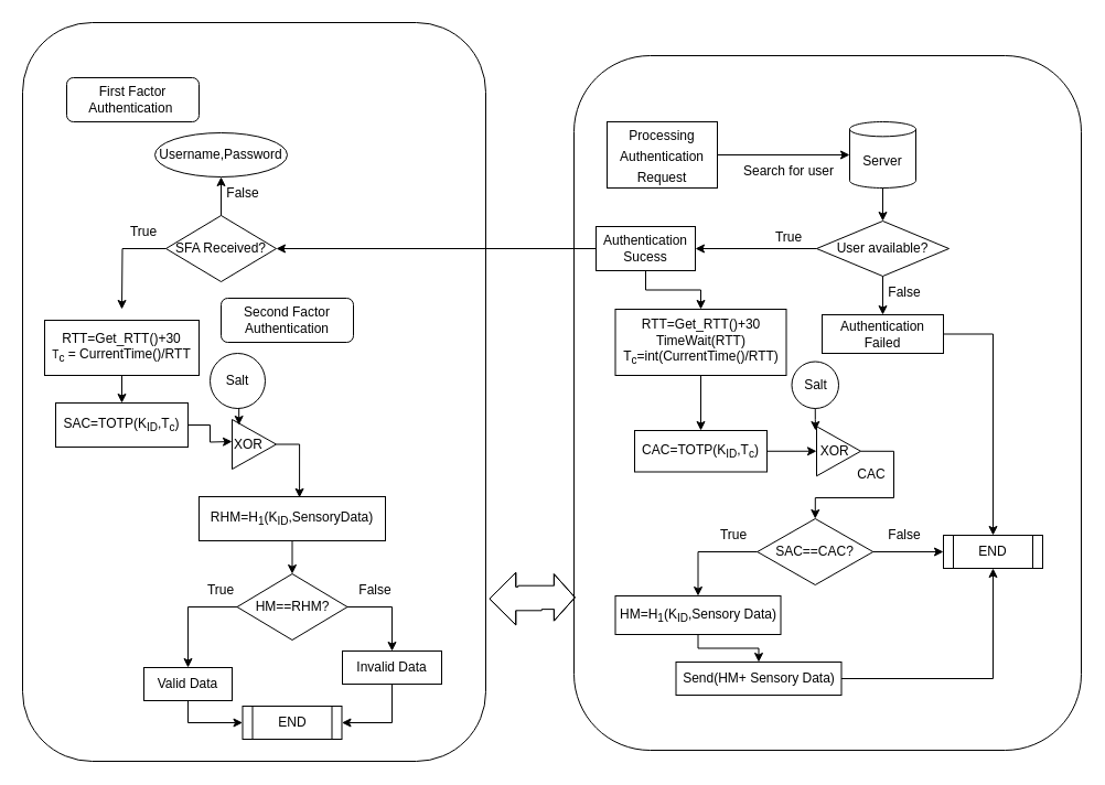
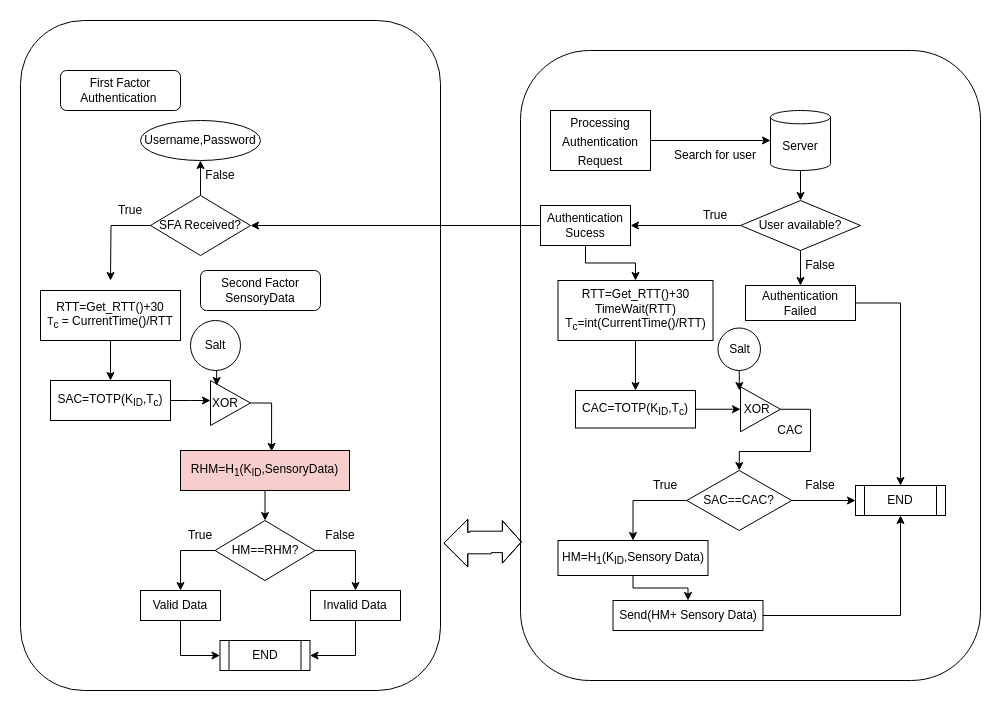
  <mxCell id="0" />
  <mxCell id="1" parent="0" />
  <mxCell id="2" value="" style="rounded=1;whiteSpace=wrap;html=1;fontSize=12;" vertex="1" parent="1"><mxGeometry x="520" y="50" width="460" height="630" as="geometry" /></mxCell>
  <mxCell id="3" value="" style="rounded=1;whiteSpace=wrap;html=1;" vertex="1" parent="1"><mxGeometry x="20" y="20" width="420" height="670" as="geometry" /></mxCell>
  <mxCell id="4" value="First Factor Authentication&amp;nbsp;" style="rounded=1;whiteSpace=wrap;html=1;" vertex="1" parent="1"><mxGeometry x="60" y="70" width="120" height="40" as="geometry" /></mxCell>
  <mxCell id="5" value="Username,Password" style="ellipse;whiteSpace=wrap;html=1;" vertex="1" parent="1"><mxGeometry x="140" y="120" width="120" height="40" as="geometry" /></mxCell>
  <mxCell id="6" value="SFA Received?" style="rhombus;whiteSpace=wrap;html=1;" vertex="1" parent="1"><mxGeometry x="150" y="195" width="100" height="60" as="geometry" /></mxCell>
  <mxCell id="7" value="" style="endArrow=classic;html=1;rounded=0;edgeStyle=orthogonalEdgeStyle;exitX=0.5;exitY=0;exitDx=0;exitDy=0;entryX=0.5;entryY=1;entryDx=0;entryDy=0;" edge="1" parent="1" source="6" target="5"><mxGeometry width="50" height="50" relative="1" as="geometry"><mxPoint x="270" y="270" as="sourcePoint" /><mxPoint x="320" y="220" as="targetPoint" /></mxGeometry></mxCell>
  <mxCell id="8" value="False" style="text;html=1;strokeColor=none;fillColor=none;align=center;verticalAlign=middle;whiteSpace=wrap;rounded=0;" vertex="1" parent="1"><mxGeometry x="190" y="160" width="60" height="30" as="geometry" /></mxCell>
  <mxCell id="9" value="RTT=Get_RTT()+30&lt;br&gt;&lt;span style=&quot;font-size: 10px&quot;&gt;T&lt;/span&gt;&lt;sub&gt;c&lt;/sub&gt;&amp;nbsp;= CurrentTime()/RTT" style="rounded=0;whiteSpace=wrap;html=1;" vertex="1" parent="1"><mxGeometry x="40" y="290" width="140" height="50" as="geometry" /></mxCell>
  <mxCell id="10" value="" style="endArrow=classic;html=1;rounded=0;edgeStyle=orthogonalEdgeStyle;exitX=0;exitY=0.5;exitDx=0;exitDy=0;" edge="1" parent="1" source="6"><mxGeometry width="50" height="50" relative="1" as="geometry"><mxPoint x="270" y="260" as="sourcePoint" /><mxPoint x="110" y="280" as="targetPoint" /></mxGeometry></mxCell>
  <mxCell id="11" value="True" style="text;html=1;strokeColor=none;fillColor=none;align=center;verticalAlign=middle;whiteSpace=wrap;rounded=0;" vertex="1" parent="1"><mxGeometry x="100" y="195" width="60" height="30" as="geometry" /></mxCell>
- <mxCell id="12" value="Second Factor Authentication" style="rounded=1;whiteSpace=wrap;html=1;" vertex="1" parent="1"><mxGeometry x="200" y="270" width="120" height="40" as="geometry" /></mxCell>
- <mxCell id="13" value="SAC=TOTP(K&lt;sub&gt;ID&lt;/sub&gt;,T&lt;sub&gt;c&lt;/sub&gt;)" style="rounded=0;whiteSpace=wrap;html=1;" vertex="1" parent="1"><mxGeometry x="50" y="365" width="120" height="40" as="geometry" /></mxCell>
+ <mxCell id="12" value="Second Factor SensoryData" style="rounded=1;whiteSpace=wrap;html=1;" vertex="1" parent="1"><mxGeometry x="200" y="270" width="120" height="40" as="geometry" /></mxCell>
+ <mxCell id="13" value="SAC=TOTP(K&lt;sub&gt;ID&lt;/sub&gt;,T&lt;sub&gt;c&lt;/sub&gt;)" style="rounded=0;whiteSpace=wrap;html=1;" vertex="1" parent="1"><mxGeometry x="50" y="380" width="120" height="40" as="geometry" /></mxCell>
  <mxCell id="14" value="" style="endArrow=classic;html=1;rounded=0;edgeStyle=orthogonalEdgeStyle;exitX=0.5;exitY=1;exitDx=0;exitDy=0;entryX=0.5;entryY=0;entryDx=0;entryDy=0;" edge="1" parent="1" source="9" target="13"><mxGeometry width="50" height="50" relative="1" as="geometry"><mxPoint x="270" y="410" as="sourcePoint" /><mxPoint x="320" y="360" as="targetPoint" /></mxGeometry></mxCell>
  <mxCell id="15" value="XOR&amp;nbsp; &amp;nbsp;" style="triangle;whiteSpace=wrap;html=1;" vertex="1" parent="1"><mxGeometry x="210" y="380" width="40" height="45" as="geometry" /></mxCell>
  <mxCell id="16" value="Salt" style="ellipse;whiteSpace=wrap;html=1;aspect=fixed;" vertex="1" parent="1"><mxGeometry x="190" y="320" width="50" height="50" as="geometry" /></mxCell>
  <mxCell id="17" value="" style="endArrow=classic;html=1;rounded=0;edgeStyle=orthogonalEdgeStyle;exitX=0.5;exitY=1;exitDx=0;exitDy=0;entryX=0.154;entryY=0.111;entryDx=0;entryDy=0;entryPerimeter=0;" edge="1" parent="1" source="16" target="15"><mxGeometry width="50" height="50" relative="1" as="geometry"><mxPoint x="270" y="410" as="sourcePoint" /><mxPoint x="215" y="380" as="targetPoint" /></mxGeometry></mxCell>
  <mxCell id="18" value="" style="endArrow=classic;html=1;rounded=0;edgeStyle=orthogonalEdgeStyle;exitX=1;exitY=0.5;exitDx=0;exitDy=0;" edge="1" parent="1" source="13"><mxGeometry width="50" height="50" relative="1" as="geometry"><mxPoint x="270" y="410" as="sourcePoint" /><mxPoint x="210" y="400" as="targetPoint" /></mxGeometry></mxCell>
- <mxCell id="19" value="RHM=H&lt;sub&gt;1&lt;/sub&gt;(K&lt;sub&gt;ID&lt;/sub&gt;,SensoryData)" style="rounded=0;whiteSpace=wrap;html=1;" vertex="1" parent="1"><mxGeometry x="180" y="450" width="169" height="40" as="geometry" /></mxCell>
+ <mxCell id="19" value="RHM=H&lt;sub&gt;1&lt;/sub&gt;(K&lt;sub&gt;ID&lt;/sub&gt;,SensoryData)" style="rounded=0;whiteSpace=wrap;html=1;fillColor=#f8cecc;" vertex="1" parent="1"><mxGeometry x="180" y="450" width="169" height="40" as="geometry" /></mxCell>
  <mxCell id="20" value="" style="endArrow=classic;html=1;rounded=0;edgeStyle=orthogonalEdgeStyle;exitX=1;exitY=0.5;exitDx=0;exitDy=0;entryX=0.539;entryY=0.021;entryDx=0;entryDy=0;entryPerimeter=0;" edge="1" parent="1" source="15" target="19"><mxGeometry width="50" height="50" relative="1" as="geometry"><mxPoint x="270" y="410" as="sourcePoint" /><mxPoint x="320" y="360" as="targetPoint" /></mxGeometry></mxCell>
  <mxCell id="21" value="HM==RHM?" style="rhombus;whiteSpace=wrap;html=1;" vertex="1" parent="1"><mxGeometry x="214.5" y="520" width="100" height="60" as="geometry" /></mxCell>
  <mxCell id="22" value="" style="endArrow=classic;html=1;rounded=0;edgeStyle=orthogonalEdgeStyle;exitX=0.5;exitY=1;exitDx=0;exitDy=0;entryX=0.5;entryY=0;entryDx=0;entryDy=0;" edge="1" parent="1" source="19" target="21"><mxGeometry width="50" height="50" relative="1" as="geometry"><mxPoint x="270" y="580" as="sourcePoint" /><mxPoint x="320" y="530" as="targetPoint" /></mxGeometry></mxCell>
- <mxCell id="23" value="Valid Data" style="rounded=0;whiteSpace=wrap;html=1;" vertex="1" parent="1"><mxGeometry x="130" y="605" width="80" height="30" as="geometry" /></mxCell>
+ <mxCell id="23" value="Valid Data" style="rounded=0;whiteSpace=wrap;html=1;" vertex="1" parent="1"><mxGeometry x="140" y="590" width="80" height="30" as="geometry" /></mxCell>
  <mxCell id="24" value="Invalid Data" style="rounded=0;whiteSpace=wrap;html=1;" vertex="1" parent="1"><mxGeometry x="310" y="590" width="90" height="30" as="geometry" /></mxCell>
  <mxCell id="25" value="" style="endArrow=classic;html=1;rounded=0;edgeStyle=orthogonalEdgeStyle;exitX=0;exitY=0.5;exitDx=0;exitDy=0;entryX=0.5;entryY=0;entryDx=0;entryDy=0;" edge="1" parent="1" source="21" target="23"><mxGeometry width="50" height="50" relative="1" as="geometry"><mxPoint x="270" y="580" as="sourcePoint" /><mxPoint x="320" y="530" as="targetPoint" /></mxGeometry></mxCell>
  <mxCell id="26" value="" style="endArrow=classic;html=1;rounded=0;edgeStyle=orthogonalEdgeStyle;exitX=1;exitY=0.5;exitDx=0;exitDy=0;entryX=0.5;entryY=0;entryDx=0;entryDy=0;" edge="1" parent="1" source="21" target="24"><mxGeometry width="50" height="50" relative="1" as="geometry"><mxPoint x="270" y="580" as="sourcePoint" /><mxPoint x="320" y="530" as="targetPoint" /></mxGeometry></mxCell>
  <mxCell id="27" value="True" style="text;html=1;strokeColor=none;fillColor=none;align=center;verticalAlign=middle;whiteSpace=wrap;rounded=0;" vertex="1" parent="1"><mxGeometry x="170" y="520" width="60" height="30" as="geometry" /></mxCell>
  <mxCell id="28" value="False" style="text;html=1;strokeColor=none;fillColor=none;align=center;verticalAlign=middle;whiteSpace=wrap;rounded=0;" vertex="1" parent="1"><mxGeometry x="310" y="520" width="60" height="30" as="geometry" /></mxCell>
  <mxCell id="29" value="END" style="shape=process;whiteSpace=wrap;html=1;backgroundOutline=1;" vertex="1" parent="1"><mxGeometry x="219.5" y="640" width="90" height="30" as="geometry" /></mxCell>
  <mxCell id="30" value="" style="endArrow=classic;html=1;rounded=0;edgeStyle=orthogonalEdgeStyle;exitX=0.5;exitY=1;exitDx=0;exitDy=0;entryX=0;entryY=0.5;entryDx=0;entryDy=0;" edge="1" parent="1" source="23" target="29"><mxGeometry width="50" height="50" relative="1" as="geometry"><mxPoint x="270" y="580" as="sourcePoint" /><mxPoint x="320" y="530" as="targetPoint" /></mxGeometry></mxCell>
  <mxCell id="31" value="" style="endArrow=classic;html=1;rounded=0;edgeStyle=orthogonalEdgeStyle;exitX=0.5;exitY=1;exitDx=0;exitDy=0;entryX=1;entryY=0.5;entryDx=0;entryDy=0;" edge="1" parent="1" source="24" target="29"><mxGeometry width="50" height="50" relative="1" as="geometry"><mxPoint x="270" y="580" as="sourcePoint" /><mxPoint x="320" y="530" as="targetPoint" /></mxGeometry></mxCell>
  <mxCell id="32" value="&lt;font style=&quot;font-size: 12px&quot;&gt;Processing Authentication Request&lt;/font&gt;" style="rounded=0;whiteSpace=wrap;html=1;fontSize=16;" vertex="1" parent="1"><mxGeometry x="550" y="110" width="100" height="60" as="geometry" /></mxCell>
  <mxCell id="33" value="Server&lt;br&gt;" style="shape=cylinder3;whiteSpace=wrap;html=1;boundedLbl=1;backgroundOutline=1;size=6.667;fontSize=12;" vertex="1" parent="1"><mxGeometry x="770" y="110" width="60" height="60" as="geometry" /></mxCell>
  <mxCell id="34" value="" style="endArrow=classic;html=1;rounded=0;fontSize=12;edgeStyle=orthogonalEdgeStyle;exitX=1;exitY=0.5;exitDx=0;exitDy=0;entryX=0;entryY=0.5;entryDx=0;entryDy=0;entryPerimeter=0;" edge="1" parent="1" source="32" target="33"><mxGeometry width="50" height="50" relative="1" as="geometry"><mxPoint x="460" y="180" as="sourcePoint" /><mxPoint x="510" y="130" as="targetPoint" /></mxGeometry></mxCell>
  <mxCell id="35" value="Search for user" style="text;html=1;strokeColor=none;fillColor=none;align=center;verticalAlign=middle;whiteSpace=wrap;rounded=0;fontSize=12;" vertex="1" parent="1"><mxGeometry x="670" y="140" width="90" height="30" as="geometry" /></mxCell>
  <mxCell id="36" value="User available?" style="rhombus;whiteSpace=wrap;html=1;fontSize=12;" vertex="1" parent="1"><mxGeometry x="740" y="200" width="120" height="50" as="geometry" /></mxCell>
  <mxCell id="37" value="" style="endArrow=classic;html=1;rounded=0;fontSize=12;edgeStyle=orthogonalEdgeStyle;exitX=0.5;exitY=1;exitDx=0;exitDy=0;exitPerimeter=0;entryX=0.5;entryY=0;entryDx=0;entryDy=0;" edge="1" parent="1" source="33" target="36"><mxGeometry width="50" height="50" relative="1" as="geometry"><mxPoint x="530" y="250" as="sourcePoint" /><mxPoint x="580" y="200" as="targetPoint" /></mxGeometry></mxCell>
  <mxCell id="38" value="Authentication Sucess" style="rounded=0;whiteSpace=wrap;html=1;fontSize=12;" vertex="1" parent="1"><mxGeometry x="540" y="205" width="90" height="40" as="geometry" /></mxCell>
  <mxCell id="39" value="" style="endArrow=classic;html=1;rounded=0;fontSize=12;edgeStyle=orthogonalEdgeStyle;exitX=0;exitY=0.5;exitDx=0;exitDy=0;entryX=1;entryY=0.5;entryDx=0;entryDy=0;" edge="1" parent="1" source="36" target="38"><mxGeometry width="50" height="50" relative="1" as="geometry"><mxPoint x="530" y="250" as="sourcePoint" /><mxPoint x="580" y="200" as="targetPoint" /></mxGeometry></mxCell>
  <mxCell id="40" value="" style="endArrow=classic;html=1;rounded=0;fontSize=12;edgeStyle=orthogonalEdgeStyle;exitX=0;exitY=0.5;exitDx=0;exitDy=0;entryX=1;entryY=0.5;entryDx=0;entryDy=0;" edge="1" parent="1" source="38" target="6"><mxGeometry width="50" height="50" relative="1" as="geometry"><mxPoint x="500" y="250" as="sourcePoint" /><mxPoint x="550" y="200" as="targetPoint" /></mxGeometry></mxCell>
  <mxCell id="41" value="Authentication Failed" style="rounded=0;whiteSpace=wrap;html=1;fontSize=12;" vertex="1" parent="1"><mxGeometry x="745" y="285" width="110" height="35" as="geometry" /></mxCell>
  <mxCell id="42" value="" style="endArrow=classic;html=1;rounded=0;fontSize=12;edgeStyle=orthogonalEdgeStyle;exitX=0.5;exitY=1;exitDx=0;exitDy=0;entryX=0.5;entryY=0;entryDx=0;entryDy=0;" edge="1" parent="1" source="36" target="41"><mxGeometry width="50" height="50" relative="1" as="geometry"><mxPoint x="600" y="330" as="sourcePoint" /><mxPoint x="650" y="280" as="targetPoint" /></mxGeometry></mxCell>
  <mxCell id="43" value="True" style="text;html=1;strokeColor=none;fillColor=none;align=center;verticalAlign=middle;whiteSpace=wrap;rounded=0;fontSize=12;" vertex="1" parent="1"><mxGeometry x="685" y="200" width="60" height="30" as="geometry" /></mxCell>
  <mxCell id="44" value="False" style="text;html=1;strokeColor=none;fillColor=none;align=center;verticalAlign=middle;whiteSpace=wrap;rounded=0;fontSize=12;" vertex="1" parent="1"><mxGeometry x="790" y="250" width="60" height="30" as="geometry" /></mxCell>
  <mxCell id="45" value="RTT=Get_RTT()+30&lt;br&gt;TimeWait(RTT)&lt;br&gt;T&lt;sub&gt;c&lt;/sub&gt;=int(CurrentTime()/RTT)" style="rounded=0;whiteSpace=wrap;html=1;fontSize=12;" vertex="1" parent="1"><mxGeometry x="557.5" y="280" width="155" height="60" as="geometry" /></mxCell>
  <mxCell id="46" value="" style="endArrow=classic;html=1;rounded=0;fontSize=12;edgeStyle=orthogonalEdgeStyle;exitX=0.5;exitY=1;exitDx=0;exitDy=0;entryX=0.5;entryY=0;entryDx=0;entryDy=0;" edge="1" parent="1" source="38" target="45"><mxGeometry width="50" height="50" relative="1" as="geometry"><mxPoint x="600" y="310" as="sourcePoint" /><mxPoint x="650" y="260" as="targetPoint" /></mxGeometry></mxCell>
  <mxCell id="47" value="CAC=TOTP(K&lt;sub&gt;ID&lt;/sub&gt;,T&lt;sub&gt;c&lt;/sub&gt;)" style="rounded=0;whiteSpace=wrap;html=1;fontSize=12;" vertex="1" parent="1"><mxGeometry x="575" y="390" width="120" height="37.5" as="geometry" /></mxCell>
  <mxCell id="48" value="" style="endArrow=classic;html=1;rounded=0;fontSize=12;edgeStyle=orthogonalEdgeStyle;exitX=0.5;exitY=1;exitDx=0;exitDy=0;entryX=0.5;entryY=0;entryDx=0;entryDy=0;" edge="1" parent="1" source="45" target="47"><mxGeometry width="50" height="50" relative="1" as="geometry"><mxPoint x="600" y="310" as="sourcePoint" /><mxPoint x="650" y="260" as="targetPoint" /></mxGeometry></mxCell>
  <mxCell id="49" value="XOR&amp;nbsp;&amp;nbsp;" style="triangle;whiteSpace=wrap;html=1;fontSize=12;" vertex="1" parent="1"><mxGeometry x="740" y="386.25" width="40" height="45" as="geometry" /></mxCell>
  <mxCell id="50" value="Salt" style="ellipse;whiteSpace=wrap;html=1;aspect=fixed;fontSize=12;" vertex="1" parent="1"><mxGeometry x="717.5" y="327.5" width="42.5" height="42.5" as="geometry" /></mxCell>
  <mxCell id="51" value="" style="endArrow=classic;html=1;rounded=0;fontSize=12;edgeStyle=orthogonalEdgeStyle;exitX=0.5;exitY=1;exitDx=0;exitDy=0;" edge="1" parent="1" source="50"><mxGeometry width="50" height="50" relative="1" as="geometry"><mxPoint x="600" y="310" as="sourcePoint" /><mxPoint x="739" y="390" as="targetPoint" /></mxGeometry></mxCell>
  <mxCell id="52" value="" style="endArrow=classic;html=1;rounded=0;fontSize=12;edgeStyle=orthogonalEdgeStyle;exitX=1;exitY=0.5;exitDx=0;exitDy=0;entryX=0;entryY=0.5;entryDx=0;entryDy=0;" edge="1" parent="1" source="47" target="49"><mxGeometry width="50" height="50" relative="1" as="geometry"><mxPoint x="600" y="310" as="sourcePoint" /><mxPoint x="650" y="260" as="targetPoint" /></mxGeometry></mxCell>
  <mxCell id="53" value="SAC==CAC?" style="rhombus;whiteSpace=wrap;html=1;fontSize=12;" vertex="1" parent="1"><mxGeometry x="686.25" y="470" width="105" height="60" as="geometry" /></mxCell>
  <mxCell id="54" value="" style="endArrow=classic;html=1;rounded=0;fontSize=12;edgeStyle=orthogonalEdgeStyle;exitX=1;exitY=0.5;exitDx=0;exitDy=0;entryX=0.5;entryY=0;entryDx=0;entryDy=0;" edge="1" parent="1" source="49" target="53"><mxGeometry width="50" height="50" relative="1" as="geometry"><mxPoint x="600" y="480" as="sourcePoint" /><mxPoint x="650" y="430" as="targetPoint" /><Array as="points"><mxPoint x="810" y="409" /><mxPoint x="810" y="451" /><mxPoint x="739" y="451" /></Array></mxGeometry></mxCell>
  <mxCell id="55" value="CAC" style="text;html=1;strokeColor=none;fillColor=none;align=center;verticalAlign=middle;whiteSpace=wrap;rounded=0;fontSize=12;" vertex="1" parent="1"><mxGeometry x="760" y="410" width="60" height="40" as="geometry" /></mxCell>
  <mxCell id="56" value="HM=H&lt;sub&gt;1&lt;/sub&gt;(K&lt;sub&gt;ID&lt;/sub&gt;,Sensory Data)" style="rounded=0;whiteSpace=wrap;html=1;fontSize=12;" vertex="1" parent="1"><mxGeometry x="557.5" y="540" width="150" height="35" as="geometry" /></mxCell>
  <mxCell id="57" value="Send(HM+ Sensory Data)" style="rounded=0;whiteSpace=wrap;html=1;fontSize=12;" vertex="1" parent="1"><mxGeometry x="612.5" y="600" width="150" height="30" as="geometry" /></mxCell>
  <mxCell id="58" value="" style="endArrow=classic;html=1;rounded=0;fontSize=12;edgeStyle=orthogonalEdgeStyle;exitX=0.5;exitY=1;exitDx=0;exitDy=0;entryX=0.5;entryY=0;entryDx=0;entryDy=0;" edge="1" parent="1" source="56" target="57"><mxGeometry width="50" height="50" relative="1" as="geometry"><mxPoint x="695" y="710" as="sourcePoint" /><mxPoint x="745" y="660" as="targetPoint" /></mxGeometry></mxCell>
  <mxCell id="59" value="" style="endArrow=classic;html=1;rounded=0;fontSize=12;edgeStyle=orthogonalEdgeStyle;exitX=0;exitY=0.5;exitDx=0;exitDy=0;entryX=0.5;entryY=0;entryDx=0;entryDy=0;" edge="1" parent="1" source="53" target="56"><mxGeometry width="50" height="50" relative="1" as="geometry"><mxPoint x="600" y="550" as="sourcePoint" /><mxPoint x="650" y="500" as="targetPoint" /></mxGeometry></mxCell>
  <mxCell id="60" value="True" style="text;html=1;strokeColor=none;fillColor=none;align=center;verticalAlign=middle;whiteSpace=wrap;rounded=0;fontSize=12;" vertex="1" parent="1"><mxGeometry x="635" y="470" width="60" height="30" as="geometry" /></mxCell>
  <mxCell id="61" value="END" style="shape=process;whiteSpace=wrap;html=1;backgroundOutline=1;fontSize=12;" vertex="1" parent="1"><mxGeometry x="855" y="485" width="90" height="30" as="geometry" /></mxCell>
  <mxCell id="62" value="" style="endArrow=classic;html=1;rounded=0;fontSize=12;edgeStyle=orthogonalEdgeStyle;exitX=1;exitY=0.5;exitDx=0;exitDy=0;entryX=0.5;entryY=1;entryDx=0;entryDy=0;" edge="1" parent="1" source="57" target="61"><mxGeometry width="50" height="50" relative="1" as="geometry"><mxPoint x="710" y="550" as="sourcePoint" /><mxPoint x="760" y="500" as="targetPoint" /></mxGeometry></mxCell>
  <mxCell id="63" value="" style="endArrow=classic;html=1;rounded=0;fontSize=12;edgeStyle=orthogonalEdgeStyle;entryX=0;entryY=0.5;entryDx=0;entryDy=0;exitX=1;exitY=0.5;exitDx=0;exitDy=0;" edge="1" parent="1" source="53" target="61"><mxGeometry width="50" height="50" relative="1" as="geometry"><mxPoint x="800" y="500" as="sourcePoint" /><mxPoint x="760" y="500" as="targetPoint" /></mxGeometry></mxCell>
  <mxCell id="64" value="" style="endArrow=classic;html=1;rounded=0;fontSize=12;edgeStyle=orthogonalEdgeStyle;exitX=1;exitY=0.5;exitDx=0;exitDy=0;entryX=0.5;entryY=0;entryDx=0;entryDy=0;" edge="1" parent="1" source="41" target="61"><mxGeometry width="50" height="50" relative="1" as="geometry"><mxPoint x="710" y="460" as="sourcePoint" /><mxPoint x="760" y="410" as="targetPoint" /></mxGeometry></mxCell>
  <mxCell id="65" value="False" style="text;html=1;strokeColor=none;fillColor=none;align=center;verticalAlign=middle;whiteSpace=wrap;rounded=0;fontSize=12;" vertex="1" parent="1"><mxGeometry x="790" y="470" width="60" height="30" as="geometry" /></mxCell>
  <mxCell id="66" value="" style="shape=flexArrow;endArrow=classic;startArrow=classic;html=1;rounded=0;fontSize=16;edgeStyle=orthogonalEdgeStyle;width=21.429;startSize=7.614;startWidth=25.102;exitX=1.007;exitY=0.78;exitDx=0;exitDy=0;exitPerimeter=0;entryX=0.003;entryY=0.78;entryDx=0;entryDy=0;entryPerimeter=0;" edge="1" parent="1" source="3" target="2"><mxGeometry width="100" height="100" relative="1" as="geometry"><mxPoint x="460" y="540" as="sourcePoint" /><mxPoint x="500" y="543" as="targetPoint" /></mxGeometry></mxCell>
